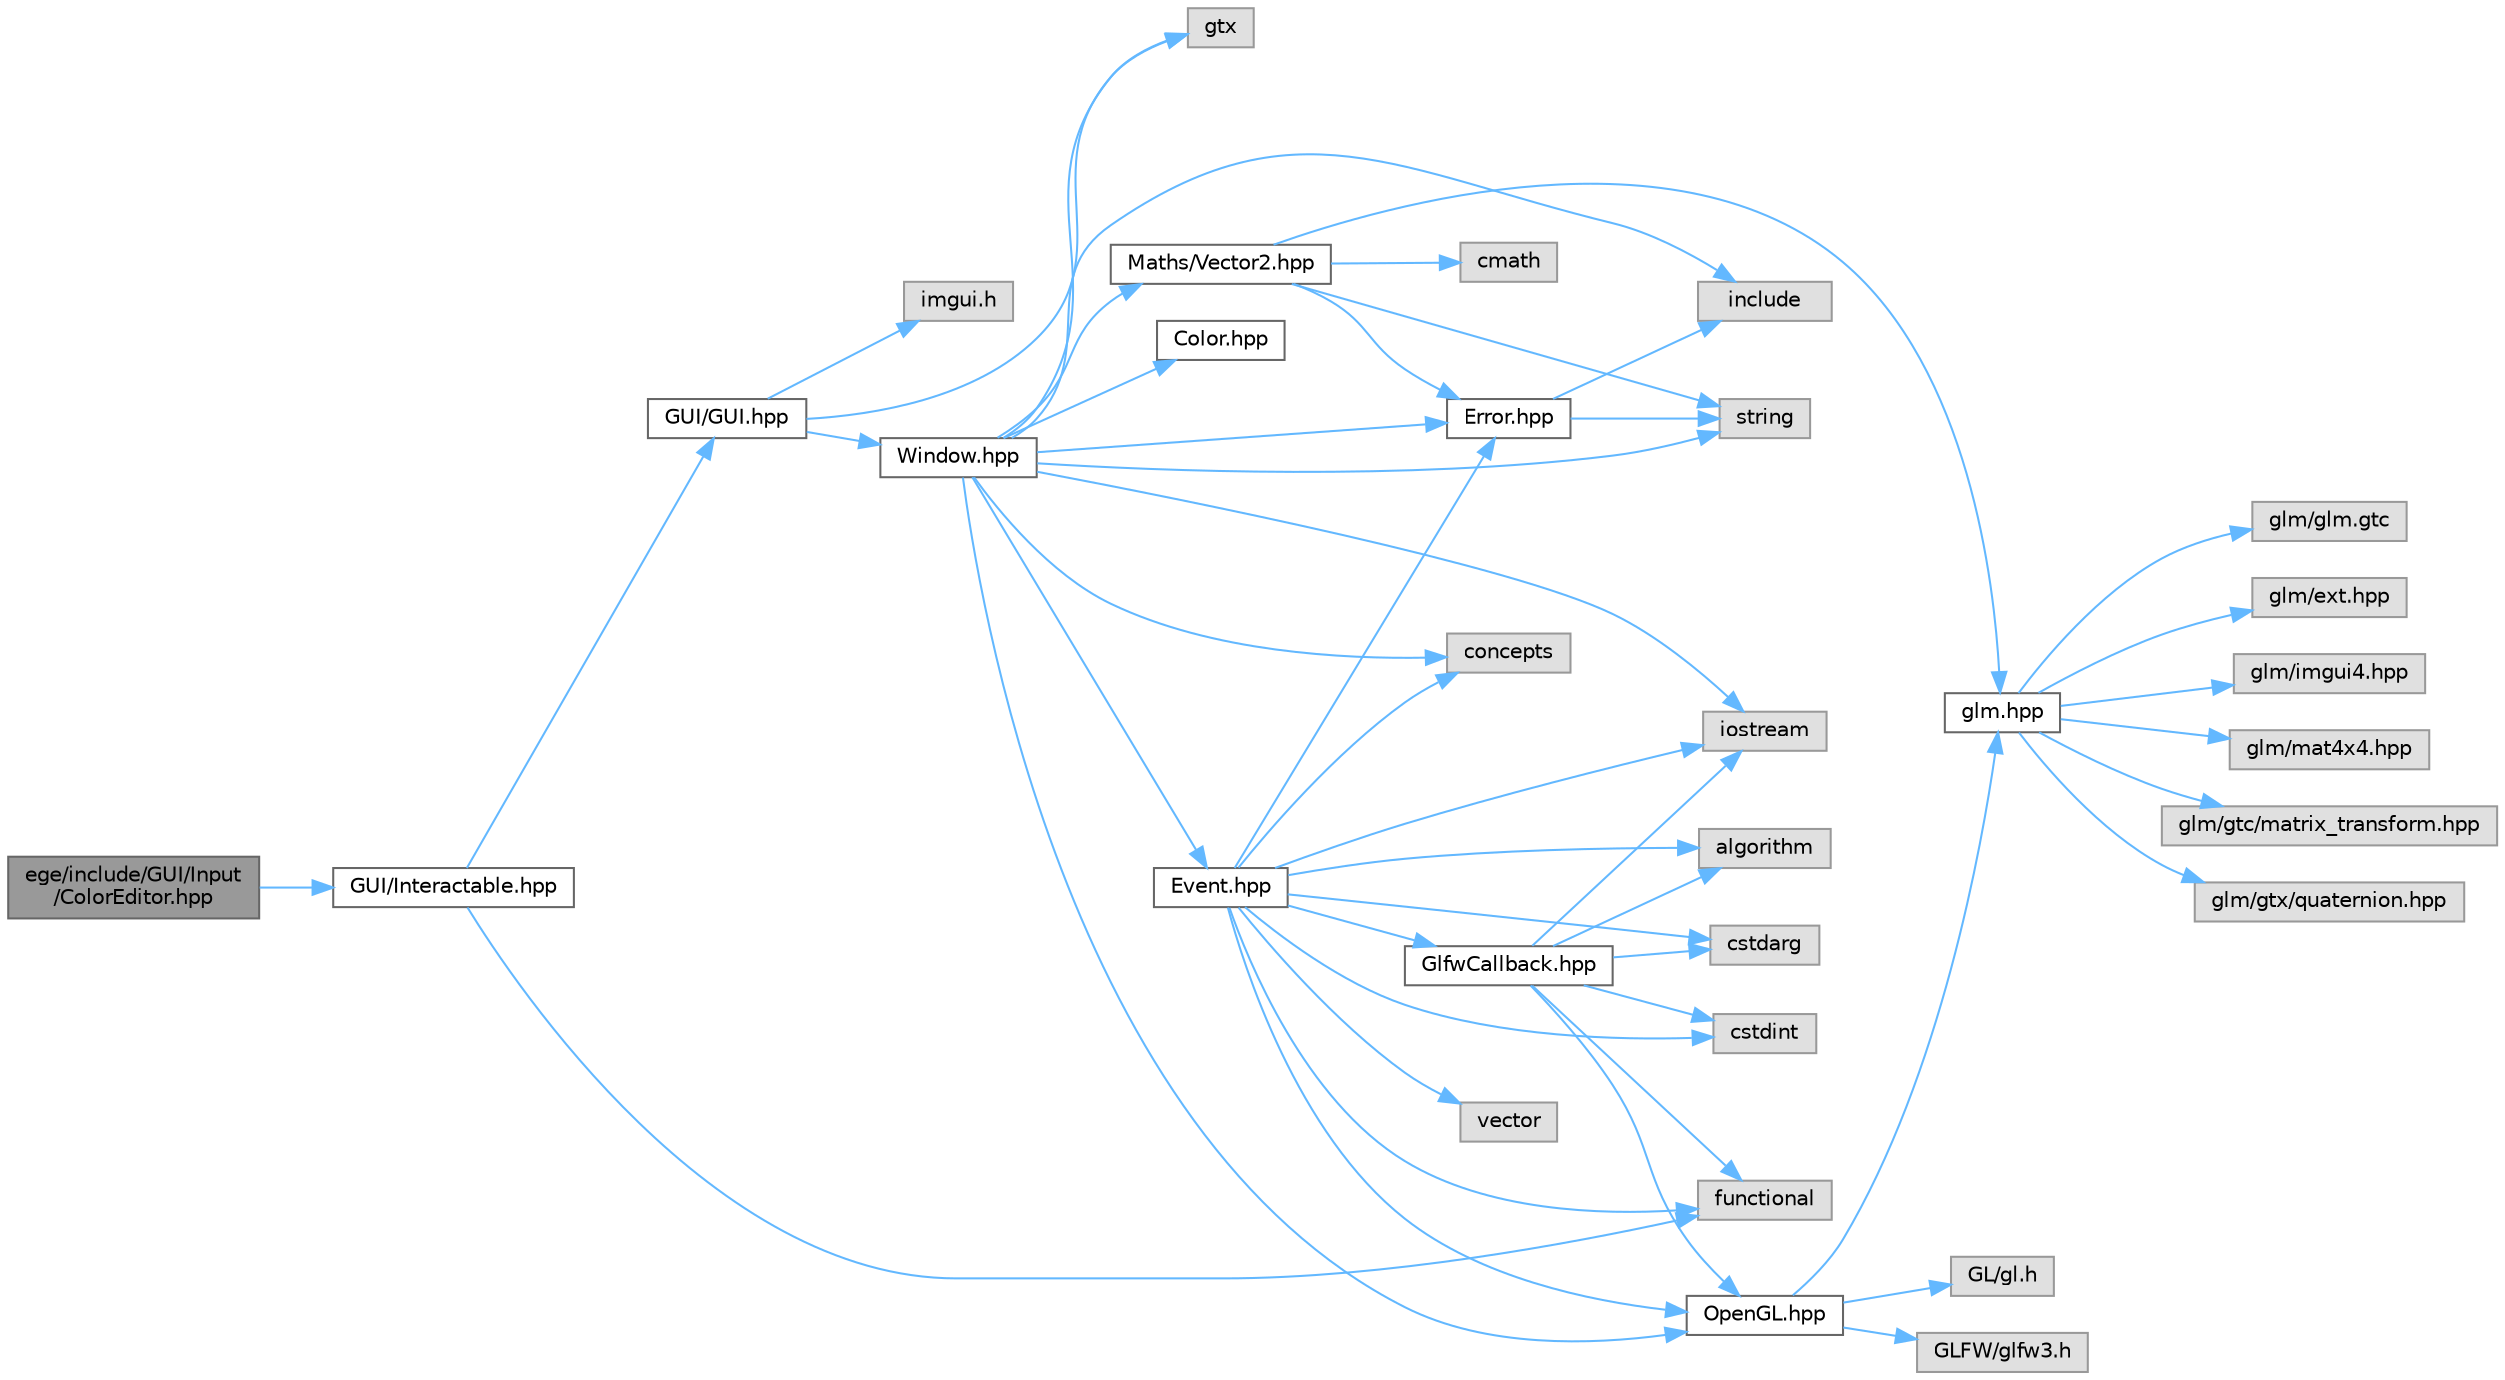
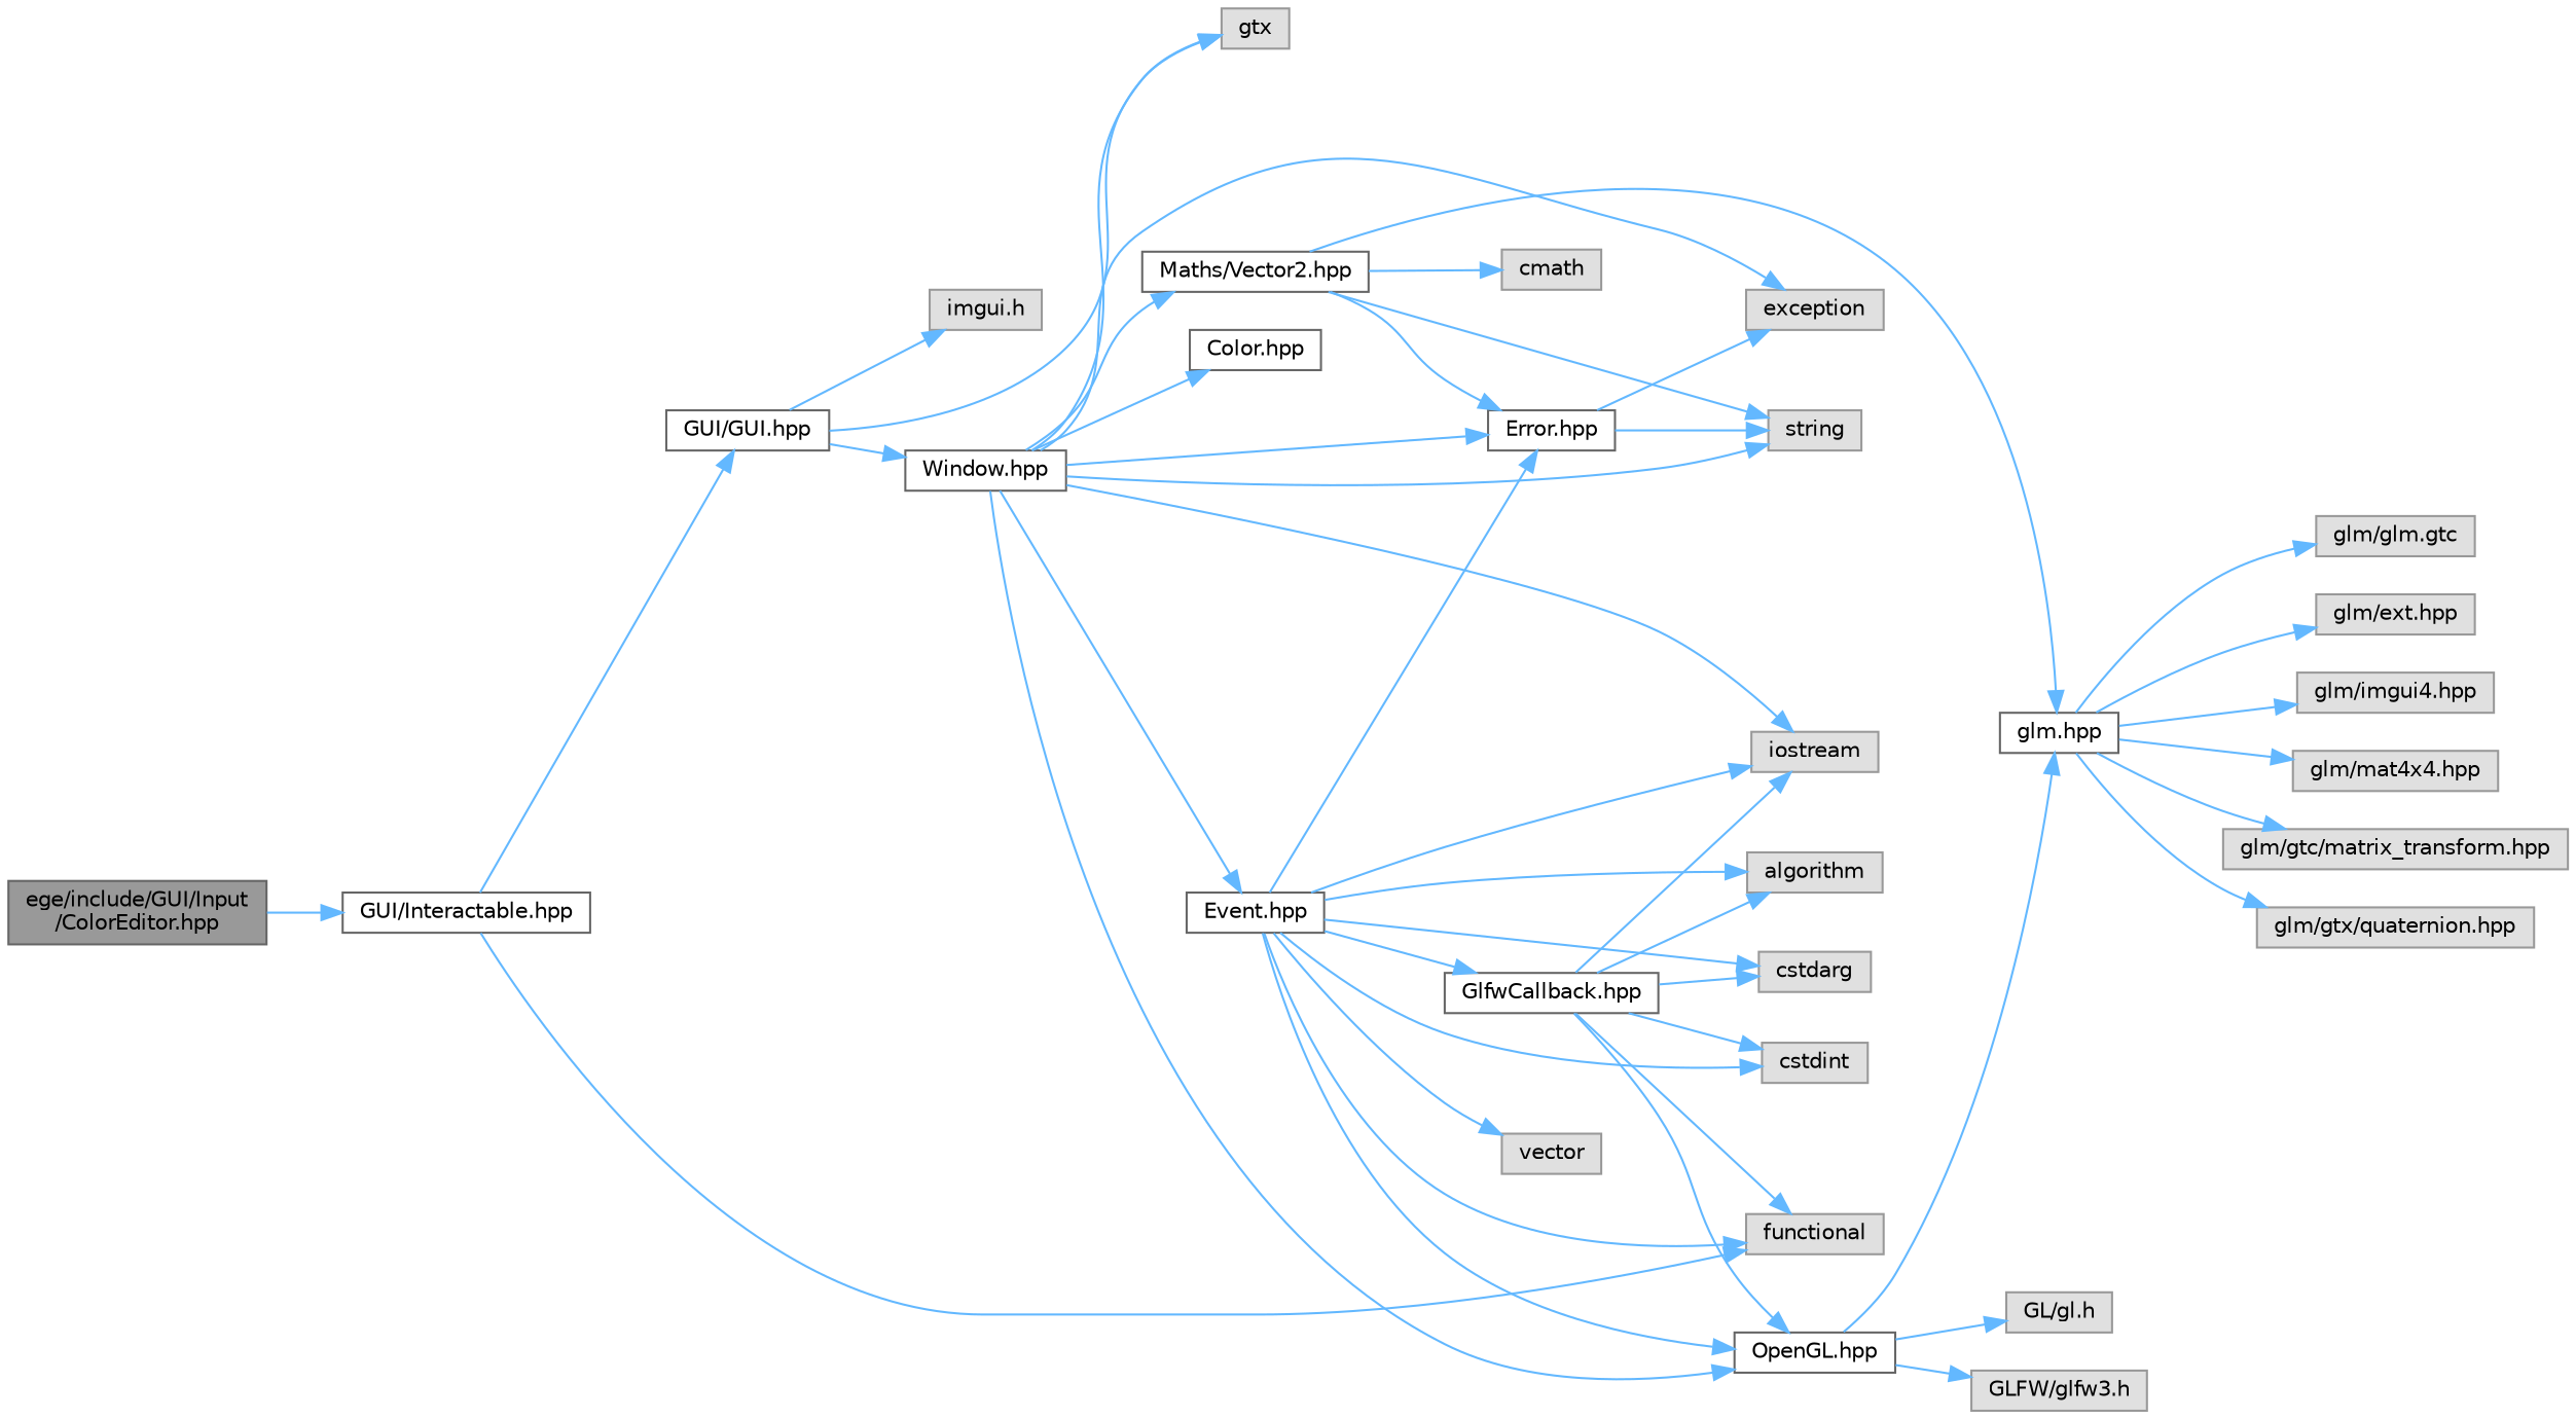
  digraph {
    rankdir=LR
    node [color=grey60 fillcolor="#E0E0E0" fontname=Helvetica fontsize=10 shape=box style=filled]
    edge [color=steelblue1 fontname=Helvetica fontsize=10 labelfontname=Helvetica labelfontsize=10 style=solid]
    n1 [color=gray40 fillcolor=grey60 fontcolor=black height=0.2 label="ege/include/GUI/Input\l/ColorEditor.hpp" width=0.4]
    n2 [color=grey40 fillcolor=white height=0.2 label="GUI/Interactable.hpp" width=0.4]
    n3 [color=grey40 fillcolor=white height=0.2 label="GUI/GUI.hpp" width=0.4]
    n4 [height=0.2 label=functional width=0.4]
    n5 [color=grey40 fillcolor=white height=0.2 label="Window.hpp" width=0.4]
    n6 [height=0.2 label=gtx width=0.4]
    n7 [height=0.2 label="imgui.h" width=0.4]
    n8 [color=grey40 fillcolor=white height=0.2 label="Color.hpp" width=0.4]
    n9 [color=grey40 fillcolor=white height=0.2 label="Error.hpp" width=0.4]
-   n10 [height=0.2 label=include width=0.4]
+   n10 [height=0.2 label=exception width=0.4]
    n11 [height=0.2 label=string width=0.4]
    n12 [color=grey40 fillcolor=white height=0.2 label="Event.hpp" width=0.4]
    n13 [color=grey40 fillcolor=white height=0.2 label="OpenGL.hpp" width=0.4]
    n14 [height=0.2 label=iostream width=0.4]
-   n15 [height=0.2 label=concepts width=0.4]
    n16 [color=grey40 fillcolor=white height=0.2 label="Maths/Vector2.hpp" width=0.4]
    n17 [color=grey40 fillcolor=white height=0.2 label="GlfwCallback.hpp" width=0.4]
    n18 [height=0.2 label=algorithm width=0.4]
    n19 [height=0.2 label=cstdarg width=0.4]
    n20 [height=0.2 label=cstdint width=0.4]
    n21 [height=0.2 label=vector width=0.4]
    n22 [color=grey40 fillcolor=white height=0.2 label="glm.hpp" width=0.4]
    n23 [height=0.2 label="GL/gl.h" width=0.4]
    n24 [height=0.2 label="GLFW/glfw3.h" width=0.4]
    n25 [height=0.2 label=cmath width=0.4]
    n26 [height=0.2 label="glm/glm.gtc" width=0.4]
    n27 [height=0.2 label="glm/ext.hpp" width=0.4]
    n28 [height=0.2 label="glm/imgui4.hpp" width=0.4]
    n29 [height=0.2 label="glm/mat4x4.hpp" width=0.4]
    n30 [height=0.2 label="glm/gtc/matrix_transform.hpp" width=0.4]
    n31 [height=0.2 label="glm/gtx/quaternion.hpp" width=0.4]
    n1 -> n2
    n2 -> n3
    n2 -> n4
    n3 -> n5
    n3 -> n6
    n3 -> n7
    n5 -> n6
    n5 -> n8
    n5 -> n9
    n5 -> n10
    n5 -> n11
    n5 -> n12
    n5 -> n13
    n5 -> n14
-   n5 -> n15
    n5 -> n16
    n9 -> n10
    n9 -> n11
    n12 -> n4
    n12 -> n9
    n12 -> n13
    n12 -> n14
-   n12 -> n15
    n12 -> n17
    n12 -> n18
    n12 -> n19
    n12 -> n20
    n12 -> n21
    n13 -> n22
    n13 -> n23
    n13 -> n24
    n16 -> n9
    n16 -> n11
    n16 -> n22
    n16 -> n25
    n17 -> n4
    n17 -> n13
    n17 -> n14
    n17 -> n18
    n17 -> n19
    n17 -> n20
    n22 -> n26
    n22 -> n27
    n22 -> n28
    n22 -> n29
    n22 -> n30
    n22 -> n31
  }
